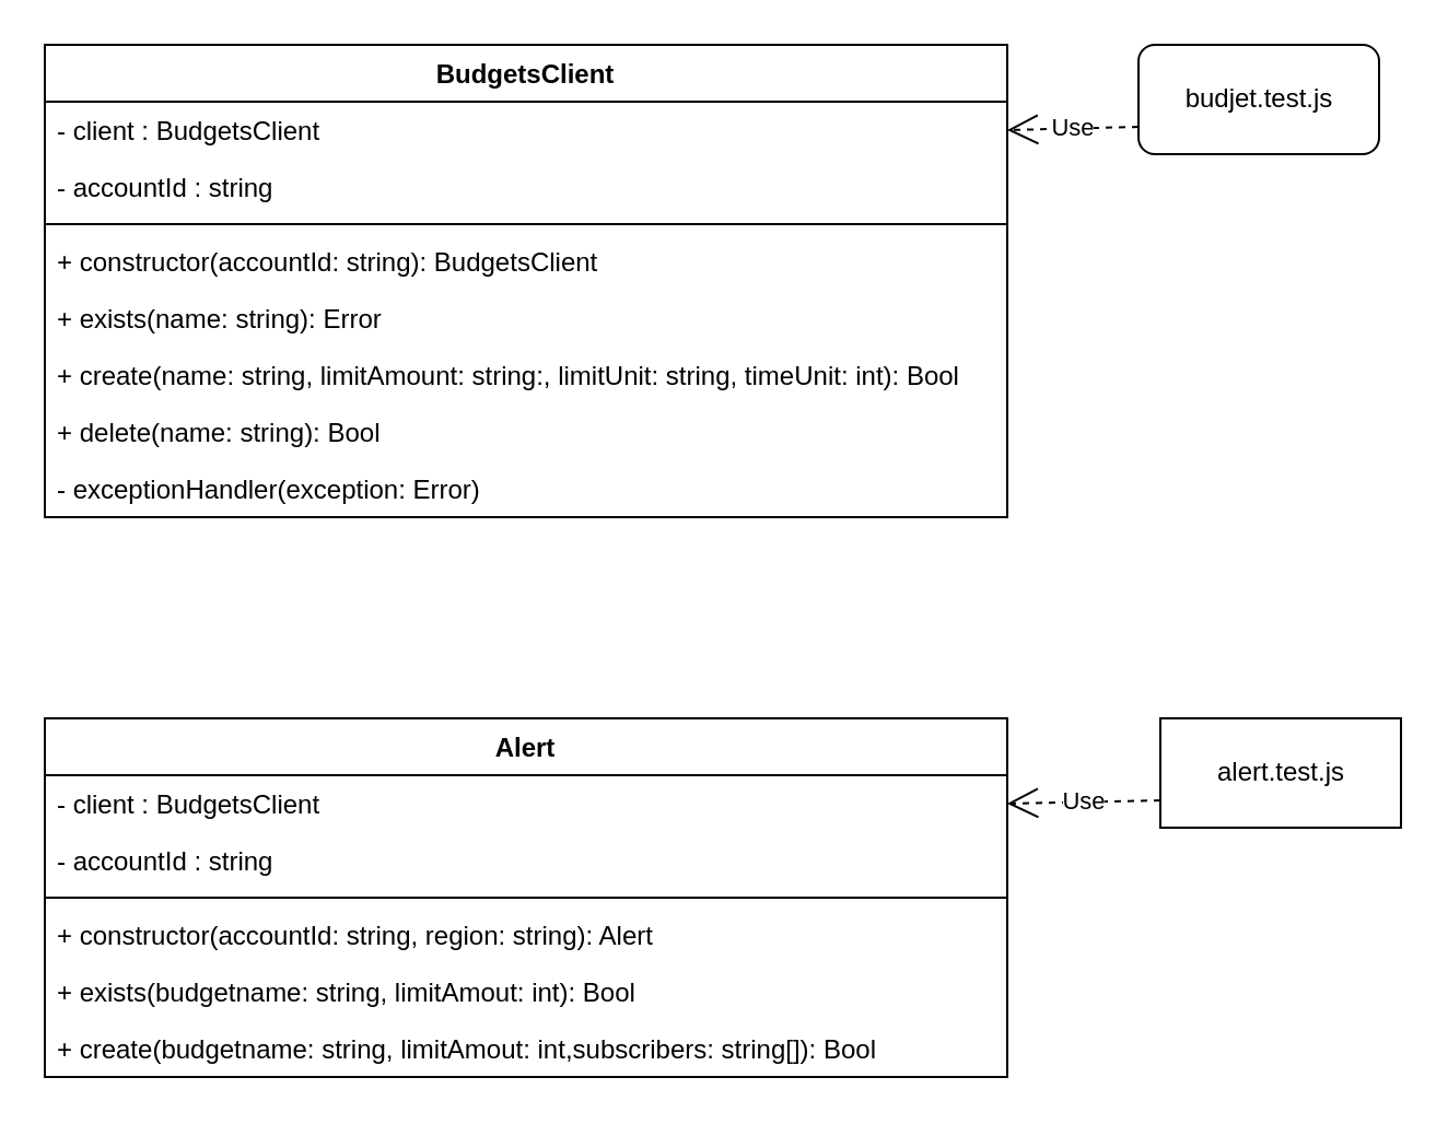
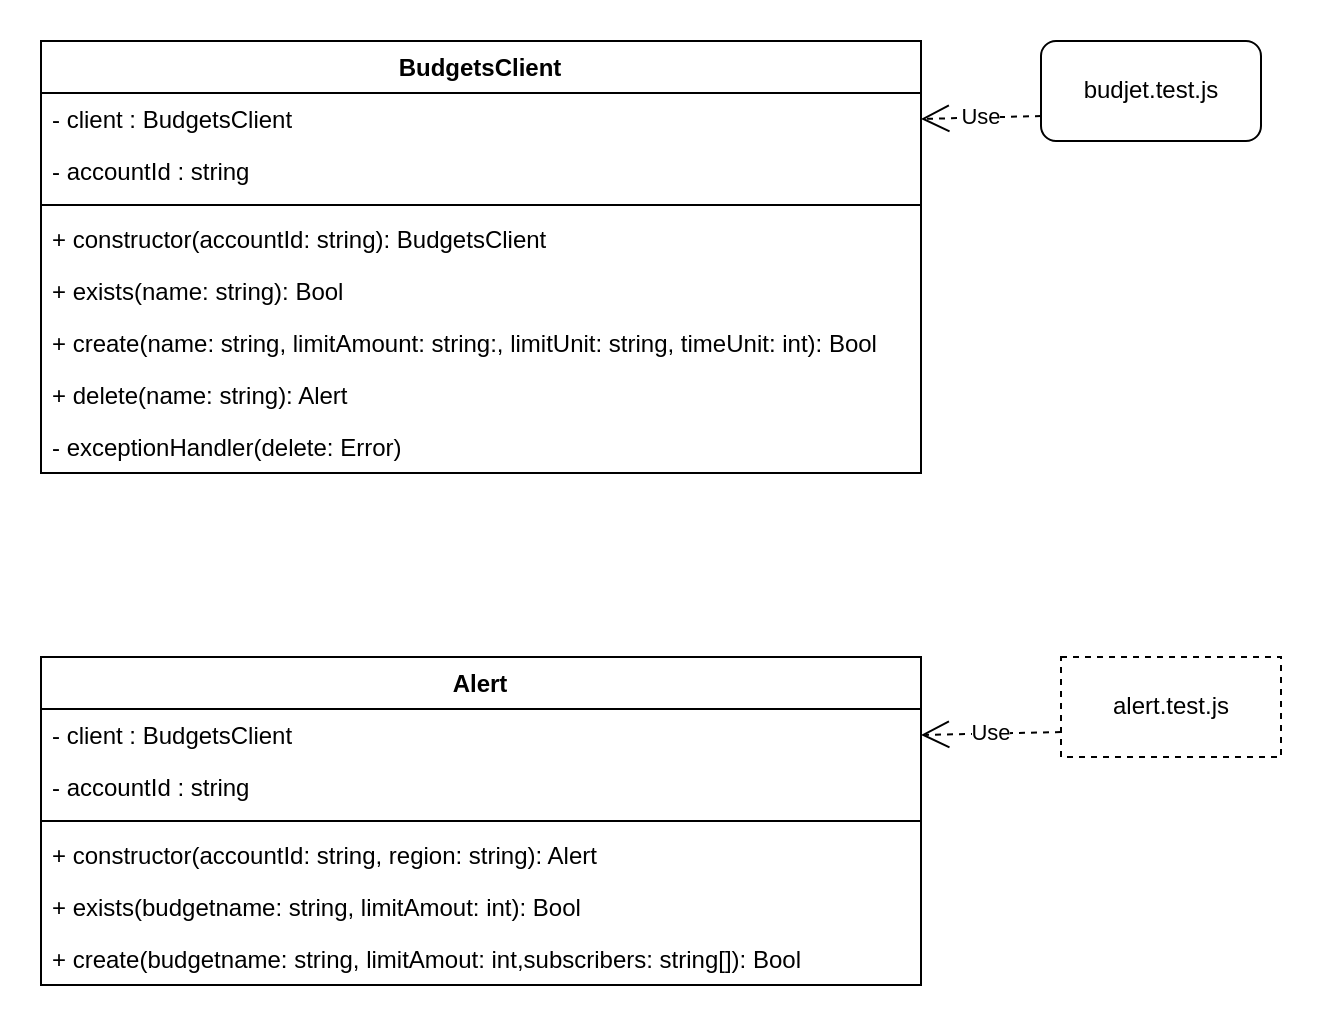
  <mxCell id="0" />
  <mxCell id="1" parent="0" />
  <mxCell id="2" value="BudgetsClient" style="swimlane;fontStyle=1;align=center;verticalAlign=top;childLayout=stackLayout;horizontal=1;startSize=26;horizontalStack=0;resizeParent=1;resizeParentMax=0;resizeLast=0;collapsible=1;marginBottom=0;" parent="1" vertex="1"><mxGeometry x="20" y="20" width="440" height="216" as="geometry" /></mxCell>
  <mxCell id="3" value="- client : BudgetsClient" style="text;strokeColor=none;fillColor=none;align=left;verticalAlign=top;spacingLeft=4;spacingRight=4;overflow=hidden;rotatable=0;points=[[0,0.5],[1,0.5]];portConstraint=eastwest;" parent="2" vertex="1"><mxGeometry y="26" width="440" height="26" as="geometry" /></mxCell>
  <mxCell id="4" value="- accountId : string" style="text;strokeColor=none;fillColor=none;align=left;verticalAlign=top;spacingLeft=4;spacingRight=4;overflow=hidden;rotatable=0;points=[[0,0.5],[1,0.5]];portConstraint=eastwest;" parent="2" vertex="1"><mxGeometry y="52" width="440" height="26" as="geometry" /></mxCell>
  <mxCell id="5" value="" style="line;strokeWidth=1;fillColor=none;align=left;verticalAlign=middle;spacingTop=-1;spacingLeft=3;spacingRight=3;rotatable=0;labelPosition=right;points=[];portConstraint=eastwest;" parent="2" vertex="1"><mxGeometry y="78" width="440" height="8" as="geometry" /></mxCell>
  <mxCell id="6" value="+ constructor(accountId: string): BudgetsClient" style="text;strokeColor=none;fillColor=none;align=left;verticalAlign=top;spacingLeft=4;spacingRight=4;overflow=hidden;rotatable=0;points=[[0,0.5],[1,0.5]];portConstraint=eastwest;" parent="2" vertex="1"><mxGeometry y="86" width="440" height="26" as="geometry" /></mxCell>
- <mxCell id="7" value="+ exists(name: string): Error" style="text;strokeColor=none;fillColor=none;align=left;verticalAlign=top;spacingLeft=4;spacingRight=4;overflow=hidden;rotatable=0;points=[[0,0.5],[1,0.5]];portConstraint=eastwest;" parent="2" vertex="1"><mxGeometry y="112" width="440" height="26" as="geometry" /></mxCell>
+ <mxCell id="7" value="+ exists(name: string): Bool" style="text;strokeColor=none;fillColor=none;align=left;verticalAlign=top;spacingLeft=4;spacingRight=4;overflow=hidden;rotatable=0;points=[[0,0.5],[1,0.5]];portConstraint=eastwest;" parent="2" vertex="1"><mxGeometry y="112" width="440" height="26" as="geometry" /></mxCell>
  <mxCell id="8" value="+ create(name: string, limitAmount: string:, limitUnit: string, timeUnit: int): Bool" style="text;strokeColor=none;fillColor=none;align=left;verticalAlign=top;spacingLeft=4;spacingRight=4;overflow=hidden;rotatable=0;points=[[0,0.5],[1,0.5]];portConstraint=eastwest;" parent="2" vertex="1"><mxGeometry y="138" width="440" height="26" as="geometry" /></mxCell>
- <mxCell id="9" value="+ delete(name: string): Bool" style="text;strokeColor=none;fillColor=none;align=left;verticalAlign=top;spacingLeft=4;spacingRight=4;overflow=hidden;rotatable=0;points=[[0,0.5],[1,0.5]];portConstraint=eastwest;" parent="2" vertex="1"><mxGeometry y="164" width="440" height="26" as="geometry" /></mxCell>
- <mxCell id="10" value="- exceptionHandler(exception: Error)" style="text;strokeColor=none;fillColor=none;align=left;verticalAlign=top;spacingLeft=4;spacingRight=4;overflow=hidden;rotatable=0;points=[[0,0.5],[1,0.5]];portConstraint=eastwest;" parent="2" vertex="1"><mxGeometry y="190" width="440" height="26" as="geometry" /></mxCell>
+ <mxCell id="9" value="+ delete(name: string): Alert" style="text;strokeColor=none;fillColor=none;align=left;verticalAlign=top;spacingLeft=4;spacingRight=4;overflow=hidden;rotatable=0;points=[[0,0.5],[1,0.5]];portConstraint=eastwest;" parent="2" vertex="1"><mxGeometry y="164" width="440" height="26" as="geometry" /></mxCell>
+ <mxCell id="10" value="- exceptionHandler(delete: Error)" style="text;strokeColor=none;fillColor=none;align=left;verticalAlign=top;spacingLeft=4;spacingRight=4;overflow=hidden;rotatable=0;points=[[0,0.5],[1,0.5]];portConstraint=eastwest;" parent="2" vertex="1"><mxGeometry y="190" width="440" height="26" as="geometry" /></mxCell>
  <mxCell id="11" value="budjet.test.js" style="html=1;rounded=1;" parent="1" vertex="1"><mxGeometry x="520" y="20" width="110" height="50" as="geometry" /></mxCell>
  <mxCell id="12" value="Use" style="endArrow=open;endSize=12;dashed=1;html=1;entryX=1;entryY=0.5;entryDx=0;entryDy=0;exitX=0;exitY=0.75;exitDx=0;exitDy=0;" parent="1" source="11" target="3" edge="1"><mxGeometry width="160" relative="1" as="geometry"><mxPoint x="490" y="118" as="sourcePoint" /><mxPoint x="620" y="88" as="targetPoint" /></mxGeometry></mxCell>
  <mxCell id="13" value="Alert" style="swimlane;fontStyle=1;align=center;verticalAlign=top;childLayout=stackLayout;horizontal=1;startSize=26;horizontalStack=0;resizeParent=1;resizeParentMax=0;resizeLast=0;collapsible=1;marginBottom=0;" vertex="1" parent="1"><mxGeometry x="20" y="328" width="440" height="164" as="geometry" /></mxCell>
  <mxCell id="14" value="- client : BudgetsClient" style="text;strokeColor=none;fillColor=none;align=left;verticalAlign=top;spacingLeft=4;spacingRight=4;overflow=hidden;rotatable=0;points=[[0,0.5],[1,0.5]];portConstraint=eastwest;" vertex="1" parent="13"><mxGeometry y="26" width="440" height="26" as="geometry" /></mxCell>
  <mxCell id="15" value="- accountId : string" style="text;strokeColor=none;fillColor=none;align=left;verticalAlign=top;spacingLeft=4;spacingRight=4;overflow=hidden;rotatable=0;points=[[0,0.5],[1,0.5]];portConstraint=eastwest;" vertex="1" parent="13"><mxGeometry y="52" width="440" height="26" as="geometry" /></mxCell>
  <mxCell id="16" value="" style="line;strokeWidth=1;fillColor=none;align=left;verticalAlign=middle;spacingTop=-1;spacingLeft=3;spacingRight=3;rotatable=0;labelPosition=right;points=[];portConstraint=eastwest;" vertex="1" parent="13"><mxGeometry y="78" width="440" height="8" as="geometry" /></mxCell>
  <mxCell id="17" value="+ constructor(accountId: string, region: string): Alert" style="text;strokeColor=none;fillColor=none;align=left;verticalAlign=top;spacingLeft=4;spacingRight=4;overflow=hidden;rotatable=0;points=[[0,0.5],[1,0.5]];portConstraint=eastwest;" vertex="1" parent="13"><mxGeometry y="86" width="440" height="26" as="geometry" /></mxCell>
  <mxCell id="18" value="+ exists(budgetname: string, limitAmout: int): Bool" style="text;strokeColor=none;fillColor=none;align=left;verticalAlign=top;spacingLeft=4;spacingRight=4;overflow=hidden;rotatable=0;points=[[0,0.5],[1,0.5]];portConstraint=eastwest;" vertex="1" parent="13"><mxGeometry y="112" width="440" height="26" as="geometry" /></mxCell>
  <mxCell id="19" value="+ create(budgetname: string, limitAmout: int,subscribers: string[]): Bool" style="text;strokeColor=none;fillColor=none;align=left;verticalAlign=top;spacingLeft=4;spacingRight=4;overflow=hidden;rotatable=0;points=[[0,0.5],[1,0.5]];portConstraint=eastwest;" vertex="1" parent="13"><mxGeometry y="138" width="440" height="26" as="geometry" /></mxCell>
- <mxCell id="20" value="alert.test.js" style="html=1;" vertex="1" parent="1"><mxGeometry x="530" y="328" width="110" height="50" as="geometry" /></mxCell>
+ <mxCell id="20" value="alert.test.js" style="html=1;dashed=1;" vertex="1" parent="1"><mxGeometry x="530" y="328" width="110" height="50" as="geometry" /></mxCell>
  <mxCell id="21" value="Use" style="endArrow=open;endSize=12;dashed=1;html=1;entryX=1;entryY=0.5;entryDx=0;entryDy=0;exitX=0;exitY=0.75;exitDx=0;exitDy=0;" edge="1" parent="1" source="20" target="14"><mxGeometry width="160" relative="1" as="geometry"><mxPoint x="500" y="426" as="sourcePoint" /><mxPoint x="630" y="396" as="targetPoint" /></mxGeometry></mxCell>
